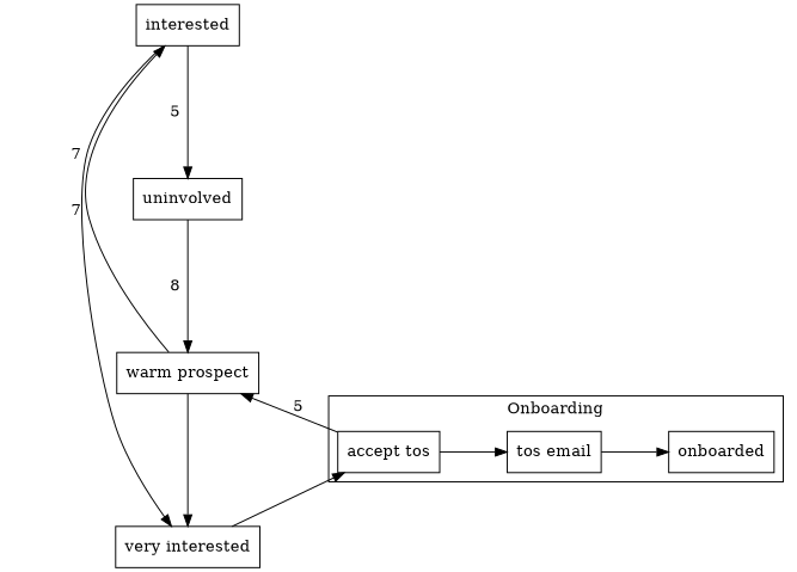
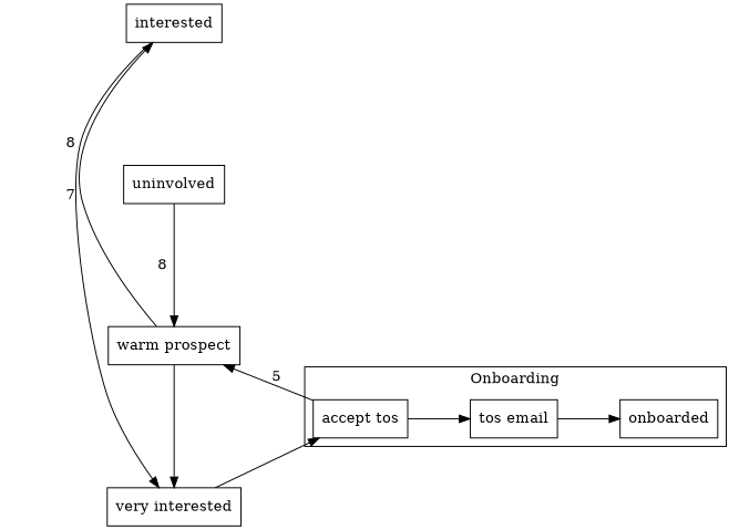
  digraph {
    nodesep=0.8
    rankdir=LR
    ranksep=0.8
    node [color=black shape=rectangle]
    uninvolved
    "warm prospect"
    interested
    "very interested"
    "accept tos"
    n6 [label="tos email"]
    onboarded
    subgraph sub_1 {
      rank=same
      uninvolved
      "warm prospect"
    }
    subgraph sub_2 {
      rank=same
      "warm prospect"
      interested
    }
    subgraph sub_3 {
      rank=same
      interested
      "very interested"
    }
    subgraph cluster_4 {
      label=Onboarding
      "accept tos"
      n6
      onboarded
    }
    uninvolved -> "warm prospect" [label=8]
    "warm prospect" -> interested [label=7]
    "warm prospect" -> "very interested"
-   interested -> uninvolved [label=5]
-   interested -> "very interested" [label=7]
+   interested -> "very interested" [label=8]
    "very interested" -> "accept tos" [rhead=cluster_0]
    "accept tos" -> "warm prospect" [label=5]
    "accept tos" -> n6
    n6 -> onboarded
  }
